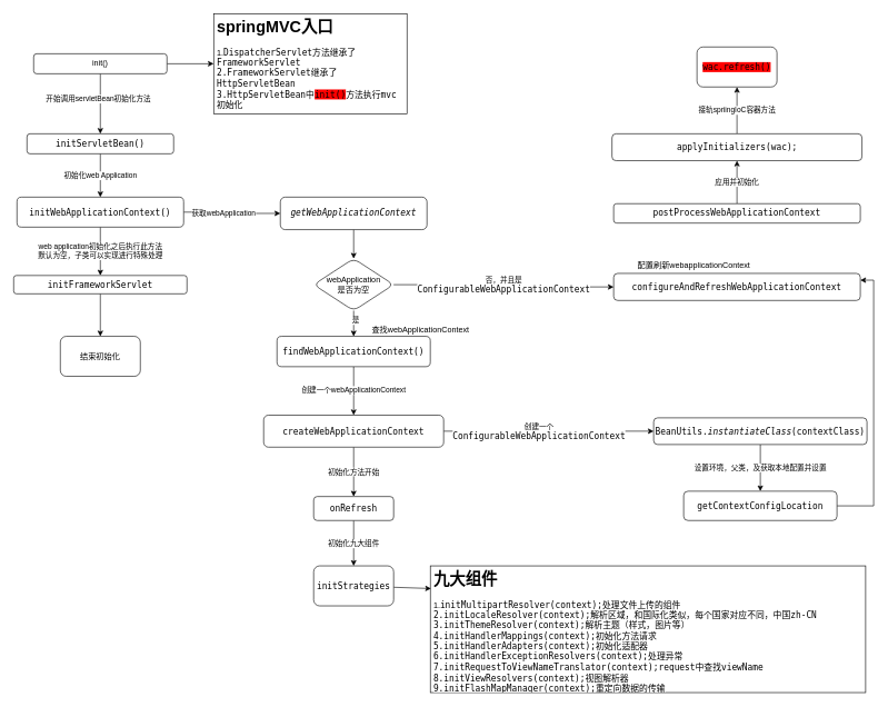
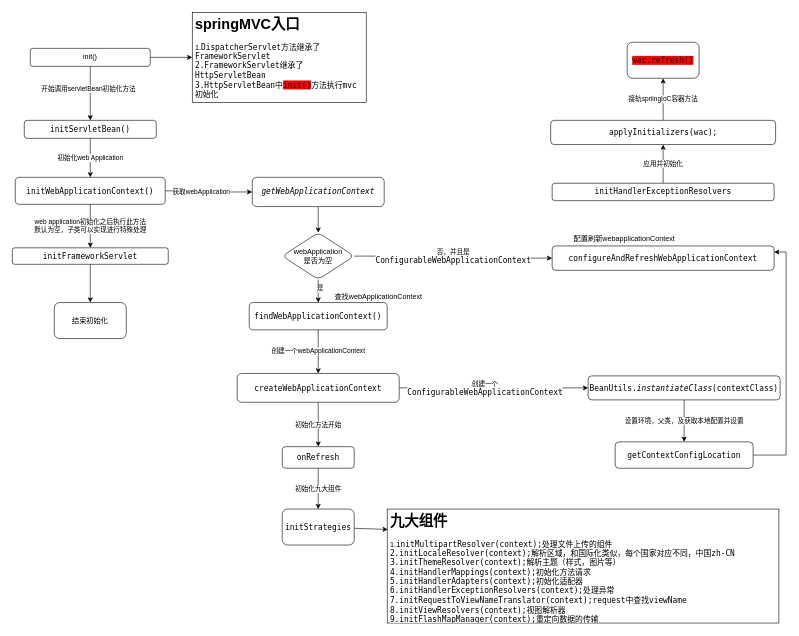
  <mxCell id="0" />
  <mxCell id="1" parent="0" />
  <mxCell id="2" value="" style="edgeStyle=orthogonalEdgeStyle;rounded=0;orthogonalLoop=1;jettySize=auto;html=1;entryX=0;entryY=0.5;entryDx=0;entryDy=0;" edge="1" parent="1" source="5" target="6"><mxGeometry relative="1" as="geometry"><mxPoint x="320" y="90" as="targetPoint" /></mxGeometry></mxCell>
  <mxCell id="3" value="" style="edgeStyle=orthogonalEdgeStyle;rounded=0;orthogonalLoop=1;jettySize=auto;html=1;" edge="1" parent="1" source="5" target="8"><mxGeometry relative="1" as="geometry" /></mxCell>
  <mxCell id="4" value="开始调用servletBean初始化方法" style="edgeLabel;html=1;align=center;verticalAlign=middle;resizable=0;points=[];" vertex="1" connectable="0" parent="3"><mxGeometry x="-0.178" y="-4" relative="1" as="geometry"><mxPoint as="offset" /></mxGeometry></mxCell>
  <mxCell id="5" value="init()" style="rounded=1;whiteSpace=wrap;html=1;" vertex="1" parent="1"><mxGeometry x="50" y="80" width="200" height="30" as="geometry" /></mxCell>
  <mxCell id="6" value="&lt;h1&gt;springMVC入口&lt;/h1&gt;&lt;div&gt;1&lt;span style=&quot;background-color: rgb(255 , 255 , 255)&quot;&gt;.&lt;span style=&quot;font-family: &amp;#34;jetbrains mono&amp;#34; , monospace ; font-size: 9.8pt&quot;&gt;DispatcherServlet方法继承了&lt;/span&gt;&lt;span style=&quot;font-family: &amp;#34;jetbrains mono&amp;#34; , monospace ; font-size: 9.8pt&quot;&gt;FrameworkServlet&lt;/span&gt;&lt;/span&gt;&lt;/div&gt;&lt;div&gt;&lt;span style=&quot;background-color: rgb(255 , 255 , 255)&quot;&gt;&lt;span style=&quot;font-family: &amp;#34;jetbrains mono&amp;#34; , monospace ; font-size: 9.8pt&quot;&gt;2.FrameworkServlet继承了&lt;/span&gt;&lt;span style=&quot;font-family: &amp;#34;jetbrains mono&amp;#34; , monospace ; font-size: 9.8pt&quot;&gt;HttpServletBean&lt;/span&gt;&lt;/span&gt;&lt;/div&gt;&lt;div&gt;&lt;span style=&quot;font-family: &amp;#34;jetbrains mono&amp;#34; , monospace ; font-size: 9.8pt ; background-color: rgb(255 , 255 , 255)&quot;&gt;3.HttpServletBean中&lt;/span&gt;&lt;span style=&quot;font-family: &amp;#34;jetbrains mono&amp;#34; , monospace ; font-size: 9.8pt ; background-color: rgb(255 , 0 , 0)&quot;&gt;init()&lt;/span&gt;&lt;span style=&quot;font-family: &amp;#34;jetbrains mono&amp;#34; , monospace ; font-size: 9.8pt ; background-color: rgb(255 , 255 , 255)&quot;&gt;方法执行mvc初始化&lt;/span&gt;&lt;/div&gt;" style="text;html=1;strokeColor=#000000;fillColor=none;spacing=5;spacingTop=-20;whiteSpace=wrap;overflow=hidden;rounded=0;" vertex="1" parent="1"><mxGeometry x="320" y="20" width="290" height="150" as="geometry" /></mxCell>
  <mxCell id="7" value="初始化web Application" style="edgeStyle=orthogonalEdgeStyle;rounded=0;orthogonalLoop=1;jettySize=auto;html=1;" edge="1" parent="1" source="8" target="12"><mxGeometry relative="1" as="geometry" /></mxCell>
  <mxCell id="8" value="&lt;pre style=&quot;font-family: &amp;#34;jetbrains mono&amp;#34; , monospace ; font-size: 9.8pt&quot;&gt;&lt;span style=&quot;background-color: rgb(255 , 255 , 255)&quot;&gt;initServletBean()&lt;/span&gt;&lt;/pre&gt;" style="whiteSpace=wrap;html=1;rounded=1;" vertex="1" parent="1"><mxGeometry x="40" y="200" width="220" height="30" as="geometry" /></mxCell>
  <mxCell id="9" value="web application初始化之后执行此方法&lt;br&gt;默认为空，子类可以实现进行特殊处理" style="edgeStyle=orthogonalEdgeStyle;rounded=0;orthogonalLoop=1;jettySize=auto;html=1;" edge="1" parent="1" source="12" target="14"><mxGeometry relative="1" as="geometry" /></mxCell>
  <mxCell id="10" value="" style="edgeStyle=orthogonalEdgeStyle;rounded=0;orthogonalLoop=1;jettySize=auto;html=1;" edge="1" parent="1" source="12" target="17"><mxGeometry relative="1" as="geometry" /></mxCell>
  <mxCell id="11" value="获取webApplication" style="edgeLabel;html=1;align=center;verticalAlign=middle;resizable=0;points=[];" vertex="1" connectable="0" parent="10"><mxGeometry x="-0.2" relative="1" as="geometry"><mxPoint y="1" as="offset" /></mxGeometry></mxCell>
  <mxCell id="12" value="&lt;pre style=&quot;font-family: &amp;#34;jetbrains mono&amp;#34; , monospace ; font-size: 9.8pt&quot;&gt;&lt;span style=&quot;background-color: rgb(255 , 255 , 255)&quot;&gt;initWebApplicationContext()&lt;/span&gt;&lt;/pre&gt;" style="whiteSpace=wrap;html=1;rounded=1;" vertex="1" parent="1"><mxGeometry x="25" y="295" width="250" height="45" as="geometry" /></mxCell>
  <mxCell id="13" value="" style="edgeStyle=orthogonalEdgeStyle;rounded=0;orthogonalLoop=1;jettySize=auto;html=1;" edge="1" parent="1" source="14" target="15"><mxGeometry relative="1" as="geometry" /></mxCell>
  <mxCell id="14" value="&lt;pre style=&quot;font-family: &amp;#34;jetbrains mono&amp;#34; , monospace ; font-size: 9.8pt&quot;&gt;&lt;span style=&quot;background-color: rgb(255 , 255 , 255)&quot;&gt;initFrameworkServlet&lt;/span&gt;&lt;/pre&gt;" style="whiteSpace=wrap;html=1;rounded=1;" vertex="1" parent="1"><mxGeometry x="20" y="412.5" width="260" height="27.5" as="geometry" /></mxCell>
  <mxCell id="15" value="结束初始化" style="whiteSpace=wrap;html=1;rounded=1;" vertex="1" parent="1"><mxGeometry x="90" y="503.75" width="120" height="60" as="geometry" /></mxCell>
  <mxCell id="16" value="" style="edgeStyle=orthogonalEdgeStyle;rounded=0;orthogonalLoop=1;jettySize=auto;html=1;" edge="1" parent="1" source="17" target="21"><mxGeometry relative="1" as="geometry" /></mxCell>
  <mxCell id="17" value="&lt;pre style=&quot;font-family: &amp;#34;jetbrains mono&amp;#34; , monospace ; font-size: 9.8pt&quot;&gt;&lt;span style=&quot;font-style: italic ; background-color: rgb(255 , 255 , 255)&quot;&gt;getWebApplicationContext&lt;/span&gt;&lt;/pre&gt;" style="whiteSpace=wrap;html=1;rounded=1;" vertex="1" parent="1"><mxGeometry x="420" y="295" width="220" height="48.75" as="geometry" /></mxCell>
  <mxCell id="18" value="否，并且是&lt;br&gt;&lt;span style=&quot;font-family: &amp;#34;jetbrains mono&amp;#34; , monospace ; font-size: 9.8pt ; background-color: rgb(255 , 255 , 255)&quot;&gt;ConfigurableWebApplicationContext&lt;/span&gt;" style="edgeStyle=orthogonalEdgeStyle;rounded=0;orthogonalLoop=1;jettySize=auto;html=1;" edge="1" parent="1" source="21" target="22"><mxGeometry relative="1" as="geometry" /></mxCell>
  <mxCell id="19" value="" style="edgeStyle=orthogonalEdgeStyle;rounded=0;orthogonalLoop=1;jettySize=auto;html=1;" edge="1" parent="1" source="21" target="25"><mxGeometry relative="1" as="geometry" /></mxCell>
  <mxCell id="20" value="是" style="edgeLabel;html=1;align=center;verticalAlign=middle;resizable=0;points=[];" vertex="1" connectable="0" parent="19"><mxGeometry x="-0.311" y="2" relative="1" as="geometry"><mxPoint as="offset" /></mxGeometry></mxCell>
  <mxCell id="21" value="webApplication&lt;br&gt;是否为空" style="rhombus;whiteSpace=wrap;html=1;rounded=1;" vertex="1" parent="1"><mxGeometry x="470" y="387.18" width="120" height="78.13" as="geometry" /></mxCell>
  <mxCell id="22" value="&lt;pre style=&quot;font-family: &amp;#34;jetbrains mono&amp;#34; , monospace ; font-size: 9.8pt&quot;&gt;&lt;span style=&quot;background-color: rgb(255 , 255 , 255)&quot;&gt;configureAndRefreshWebApplicationContext&lt;/span&gt;&lt;/pre&gt;" style="whiteSpace=wrap;html=1;rounded=1;" vertex="1" parent="1"><mxGeometry x="920" y="409.37" width="370" height="40.63" as="geometry" /></mxCell>
  <mxCell id="23" value="配置刷新webapplicationContext" style="text;html=1;align=center;verticalAlign=middle;resizable=0;points=[];autosize=1;" vertex="1" parent="1"><mxGeometry x="950" y="387.18" width="180" height="20" as="geometry" /></mxCell>
  <mxCell id="24" value="创建一个webApplicationContext" style="edgeStyle=orthogonalEdgeStyle;rounded=0;orthogonalLoop=1;jettySize=auto;html=1;" edge="1" parent="1" source="25" target="30"><mxGeometry relative="1" as="geometry" /></mxCell>
  <mxCell id="25" value="&lt;pre style=&quot;font-family: &amp;#34;jetbrains mono&amp;#34; , monospace ; font-size: 9.8pt&quot;&gt;&lt;span style=&quot;background-color: rgb(255 , 255 , 255)&quot;&gt;findWebApplicationContext()&lt;/span&gt;&lt;/pre&gt;" style="whiteSpace=wrap;html=1;rounded=1;" vertex="1" parent="1"><mxGeometry x="415" y="503.75" width="230" height="45.5" as="geometry" /></mxCell>
  <mxCell id="26" value="查找webApplicationContext" style="text;html=1;align=center;verticalAlign=middle;resizable=0;points=[];autosize=1;" vertex="1" parent="1"><mxGeometry x="550" y="483.75" width="160" height="20" as="geometry" /></mxCell>
  <mxCell id="27" value="" style="edgeStyle=orthogonalEdgeStyle;rounded=0;orthogonalLoop=1;jettySize=auto;html=1;" edge="1" parent="1" source="30" target="32"><mxGeometry relative="1" as="geometry" /></mxCell>
  <mxCell id="28" value="创建一个&lt;br&gt;&lt;span style=&quot;font-family: &amp;#34;jetbrains mono&amp;#34; , monospace ; font-size: 13.067px&quot;&gt;ConfigurableWebApplicationContext&lt;/span&gt;" style="edgeLabel;html=1;align=center;verticalAlign=middle;resizable=0;points=[];" vertex="1" connectable="0" parent="27"><mxGeometry x="-0.231" y="1" relative="1" as="geometry"><mxPoint x="21" y="1" as="offset" /></mxGeometry></mxCell>
  <mxCell id="29" value="初始化方法开始" style="edgeStyle=orthogonalEdgeStyle;rounded=0;orthogonalLoop=1;jettySize=auto;html=1;" edge="1" parent="1" source="30" target="37"><mxGeometry relative="1" as="geometry" /></mxCell>
  <mxCell id="30" value="&lt;pre style=&quot;font-family: &amp;#34;jetbrains mono&amp;#34; , monospace ; font-size: 9.8pt&quot;&gt;&lt;span style=&quot;background-color: rgb(255 , 255 , 255)&quot;&gt;createWebApplicationContext&lt;/span&gt;&lt;/pre&gt;" style="whiteSpace=wrap;html=1;rounded=1;" vertex="1" parent="1"><mxGeometry x="395" y="622" width="270" height="48" as="geometry" /></mxCell>
  <mxCell id="31" value="设置环境，父类，及获取本地配置并设置" style="edgeStyle=orthogonalEdgeStyle;rounded=0;orthogonalLoop=1;jettySize=auto;html=1;" edge="1" parent="1" source="32" target="34"><mxGeometry relative="1" as="geometry" /></mxCell>
  <mxCell id="32" value="&lt;pre style=&quot;font-family: &amp;#34;jetbrains mono&amp;#34; , monospace ; font-size: 9.8pt&quot;&gt;&lt;span style=&quot;background-color: rgb(255 , 255 , 255)&quot;&gt;BeanUtils.&lt;span style=&quot;font-style: italic&quot;&gt;instantiateClass&lt;/span&gt;(contextClass)&lt;/span&gt;&lt;/pre&gt;" style="whiteSpace=wrap;html=1;rounded=1;" vertex="1" parent="1"><mxGeometry x="980" y="626" width="320" height="40" as="geometry" /></mxCell>
  <mxCell id="33" style="edgeStyle=orthogonalEdgeStyle;rounded=0;orthogonalLoop=1;jettySize=auto;html=1;entryX=1;entryY=0.25;entryDx=0;entryDy=0;" edge="1" parent="1" source="34" target="22"><mxGeometry relative="1" as="geometry"><Array as="points"><mxPoint x="1310" y="758" /><mxPoint x="1310" y="420" /></Array></mxGeometry></mxCell>
  <mxCell id="34" value="&lt;pre style=&quot;font-family: &amp;#34;jetbrains mono&amp;#34; , monospace ; font-size: 9.8pt&quot;&gt;&lt;span style=&quot;background-color: rgb(255 , 255 , 255)&quot;&gt;getContextConfigLocation&lt;/span&gt;&lt;/pre&gt;" style="whiteSpace=wrap;html=1;rounded=1;" vertex="1" parent="1"><mxGeometry x="1025" y="736" width="230" height="44" as="geometry" /></mxCell>
  <mxCell id="35" value="" style="edgeStyle=orthogonalEdgeStyle;rounded=0;orthogonalLoop=1;jettySize=auto;html=1;" edge="1" parent="1" source="37" target="39"><mxGeometry relative="1" as="geometry" /></mxCell>
  <mxCell id="36" value="初始化九大组件" style="edgeLabel;html=1;align=center;verticalAlign=middle;resizable=0;points=[];" vertex="1" connectable="0" parent="35"><mxGeometry y="-1" relative="1" as="geometry"><mxPoint as="offset" /></mxGeometry></mxCell>
  <mxCell id="37" value="&lt;pre style=&quot;font-family: &amp;#34;jetbrains mono&amp;#34; , monospace ; font-size: 9.8pt&quot;&gt;&lt;span style=&quot;background-color: rgb(255 , 255 , 255)&quot;&gt;onRefresh&lt;/span&gt;&lt;/pre&gt;" style="whiteSpace=wrap;html=1;rounded=1;" vertex="1" parent="1"><mxGeometry x="470" y="744" width="120" height="36" as="geometry" /></mxCell>
  <mxCell id="38" value="" style="rounded=0;orthogonalLoop=1;jettySize=auto;html=1;" edge="1" parent="1" source="39"><mxGeometry relative="1" as="geometry"><mxPoint x="646" y="882" as="targetPoint" /></mxGeometry></mxCell>
  <mxCell id="39" value="&lt;pre style=&quot;font-style: normal ; font-weight: normal ; letter-spacing: normal ; text-indent: 0px ; text-transform: none ; word-spacing: 0px ; text-decoration: none ; font-family: &amp;#34;jetbrains mono&amp;#34; , monospace ; font-size: 9.8pt&quot;&gt;&lt;span style=&quot;background-color: rgb(255 , 255 , 255)&quot;&gt;initStrategies&lt;/span&gt;&lt;/pre&gt;" style="whiteSpace=wrap;html=1;rounded=1;" vertex="1" parent="1"><mxGeometry x="470" y="848" width="120" height="60" as="geometry" /></mxCell>
  <mxCell id="40" value="应用并初始化" style="edgeStyle=orthogonalEdgeStyle;rounded=0;orthogonalLoop=1;jettySize=auto;html=1;" edge="1" parent="1" source="41" target="44"><mxGeometry relative="1" as="geometry" /></mxCell>
- <mxCell id="41" value="&lt;pre style=&quot;font-family: &amp;#34;jetbrains mono&amp;#34; , monospace ; font-size: 9.8pt&quot;&gt;&lt;span style=&quot;background-color: rgb(255 , 255 , 255)&quot;&gt;postProcessWebApplicationContext&lt;/span&gt;&lt;/pre&gt;" style="whiteSpace=wrap;html=1;rounded=1;" vertex="1" parent="1"><mxGeometry x="920" y="304.85" width="370" height="29.06" as="geometry" /></mxCell>
+ <mxCell id="41" value="&lt;pre style=&quot;font-family: &amp;#34;jetbrains mono&amp;#34; , monospace ; font-size: 9.8pt&quot;&gt;&lt;span style=&quot;background-color: rgb(255 , 255 , 255)&quot;&gt;initHandlerExceptionResolvers&lt;/span&gt;&lt;/pre&gt;" style="whiteSpace=wrap;html=1;rounded=1;" vertex="1" parent="1"><mxGeometry x="920" y="304.85" width="370" height="29.06" as="geometry" /></mxCell>
  <mxCell id="42" value="" style="edgeStyle=orthogonalEdgeStyle;rounded=0;orthogonalLoop=1;jettySize=auto;html=1;" edge="1" parent="1" source="44" target="45"><mxGeometry relative="1" as="geometry" /></mxCell>
  <mxCell id="43" value="接轨spriingIoC容器方法" style="edgeLabel;html=1;align=center;verticalAlign=middle;resizable=0;points=[];" vertex="1" connectable="0" parent="42"><mxGeometry x="0.026" y="1" relative="1" as="geometry"><mxPoint as="offset" /></mxGeometry></mxCell>
  <mxCell id="44" value="&lt;pre style=&quot;font-family: &amp;#34;jetbrains mono&amp;#34; , monospace ; font-size: 9.8pt&quot;&gt;&lt;span style=&quot;background-color: rgb(255 , 255 , 255)&quot;&gt;applyInitializers(wac)&lt;/span&gt;&lt;span style=&quot;background-color: rgb(255 , 255 , 255)&quot;&gt;;&lt;/span&gt;&lt;span style=&quot;color: rgb(204 , 120 , 50) ; background-color: rgb(43 , 43 , 43)&quot;&gt;&lt;br&gt;&lt;/span&gt;&lt;/pre&gt;" style="whiteSpace=wrap;html=1;rounded=1;" vertex="1" parent="1"><mxGeometry x="917.5" y="200" width="375" height="40.32" as="geometry" /></mxCell>
  <mxCell id="45" value="&lt;pre style=&quot;font-family: &amp;#34;jetbrains mono&amp;#34; , monospace ; font-size: 9.8pt&quot;&gt;&lt;span style=&quot;background-color: rgb(255 , 0 , 0)&quot;&gt;wac.refresh()&lt;/span&gt;&lt;/pre&gt;" style="whiteSpace=wrap;html=1;rounded=1;" vertex="1" parent="1"><mxGeometry x="1045" y="69.84" width="120" height="60" as="geometry" /></mxCell>
  <mxCell id="46" value="&lt;h1&gt;&lt;span style=&quot;background-color: rgb(255 , 255 , 255)&quot;&gt;九大组件&lt;/span&gt;&lt;/h1&gt;&lt;div&gt;&lt;span style=&quot;background-color: rgb(255 , 255 , 255)&quot;&gt;1.&lt;span style=&quot;font-family: &amp;#34;jetbrains mono&amp;#34; , monospace ; font-size: 9.8pt&quot;&gt;initMultipartResolver(context)&lt;/span&gt;&lt;span style=&quot;font-family: &amp;#34;jetbrains mono&amp;#34; , monospace ; font-size: 9.8pt&quot;&gt;;处理文件上传的组件&lt;/span&gt;&lt;/span&gt;&lt;/div&gt;&lt;div&gt;&lt;span style=&quot;background-color: rgb(255 , 255 , 255) ; font-family: &amp;#34;jetbrains mono&amp;#34; , monospace ; font-size: 9.8pt&quot;&gt;2.initLocaleResolver(context);解析区域，和国际化类似，每个国家对应不同，中国zh-CN&lt;/span&gt;&lt;/div&gt;&lt;div&gt;&lt;span style=&quot;background-color: rgb(255 , 255 , 255) ; font-family: &amp;#34;jetbrains mono&amp;#34; , monospace ; font-size: 9.8pt&quot;&gt;3.initThemeResolver(context);解析主题（样式，图片等）&lt;/span&gt;&lt;/div&gt;&lt;div&gt;&lt;span style=&quot;background-color: rgb(255 , 255 , 255) ; font-family: &amp;#34;jetbrains mono&amp;#34; , monospace ; font-size: 9.8pt&quot;&gt;4.initHandlerMappings(context);初始化方法请求&lt;/span&gt;&lt;/div&gt;&lt;div&gt;&lt;span style=&quot;background-color: rgb(255 , 255 , 255) ; font-family: &amp;#34;jetbrains mono&amp;#34; , monospace ; font-size: 9.8pt&quot;&gt;5.initHandlerAdapters(context);初始化适配器&lt;/span&gt;&lt;/div&gt;&lt;div&gt;&lt;span style=&quot;background-color: rgb(255 , 255 , 255) ; font-family: &amp;#34;jetbrains mono&amp;#34; , monospace ; font-size: 9.8pt&quot;&gt;6.initHandlerExceptionResolvers(context);处理异常&lt;/span&gt;&lt;/div&gt;&lt;div&gt;&lt;span style=&quot;background-color: rgb(255 , 255 , 255) ; font-family: &amp;#34;jetbrains mono&amp;#34; , monospace ; font-size: 9.8pt&quot;&gt;7.initRequestToViewNameTranslator(context);request中查找viewName&lt;/span&gt;&lt;/div&gt;&lt;div&gt;&lt;span style=&quot;background-color: rgb(255 , 255 , 255) ; font-family: &amp;#34;jetbrains mono&amp;#34; , monospace ; font-size: 9.8pt&quot;&gt;8.initViewResolvers(context);视图解析器&lt;/span&gt;&lt;/div&gt;&lt;div&gt;&lt;span style=&quot;background-color: rgb(255 , 255 , 255) ; font-family: &amp;#34;jetbrains mono&amp;#34; , monospace ; font-size: 9.8pt&quot;&gt;9.initFlashMapManager(context);重定向数据的传输&lt;/span&gt;&lt;/div&gt;" style="text;html=1;strokeColor=#000000;fillColor=none;spacing=5;spacingTop=-20;whiteSpace=wrap;overflow=hidden;rounded=0;" vertex="1" parent="1"><mxGeometry x="645" y="848" width="653" height="190" as="geometry" /></mxCell>
